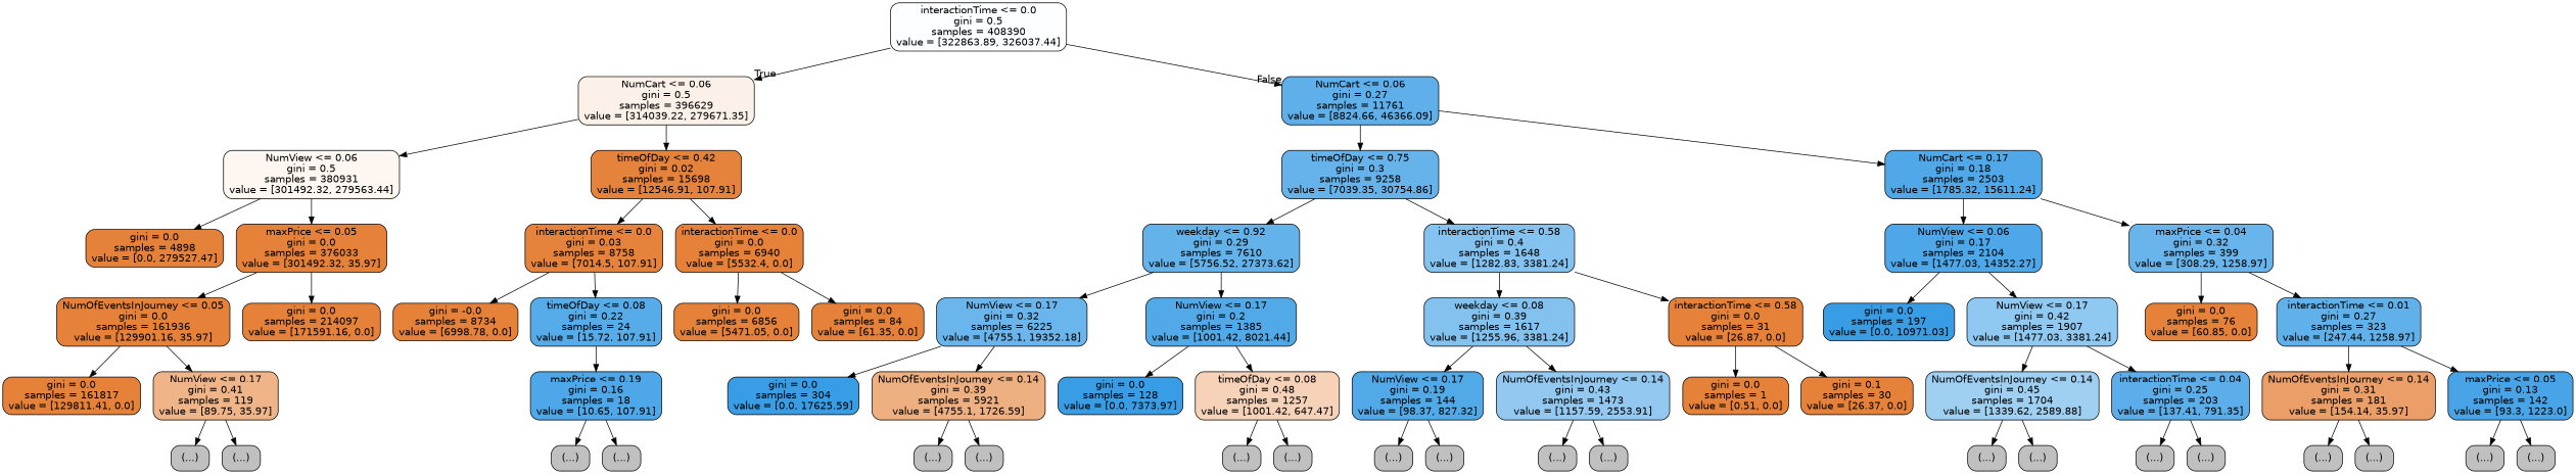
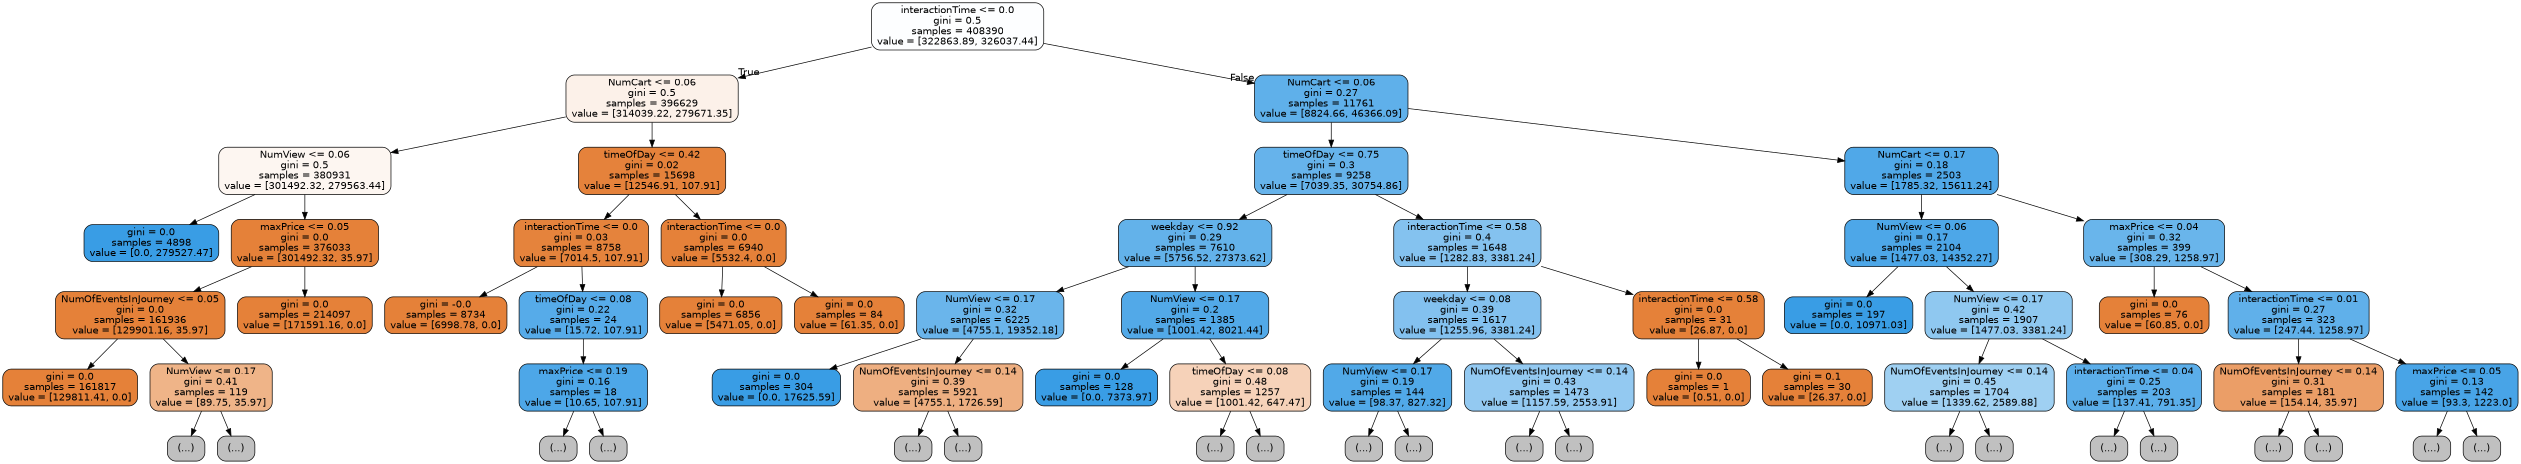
  digraph {
    node [color=black fillcolor="#C0C0C0" fontname=helvetica shape=box style="filled, rounded"]
    edge [fontname=helvetica]
    n1 [fillcolor="#fdfeff" label="interactionTime <= 0.0\ngini = 0.5\nsamples = 408390\nvalue = [322863.89, 326037.44]"]
    n2 [fillcolor="#fcf1e9" label="NumCart <= 0.06\ngini = 0.5\nsamples = 396629\nvalue = [314039.22, 279671.35]"]
    n3 [fillcolor="#5fb0ea" label="NumCart <= 0.06\ngini = 0.27\nsamples = 11761\nvalue = [8824.66, 46366.09]"]
    n4 [fillcolor="#fdf6f1" label="NumView <= 0.06\ngini = 0.5\nsamples = 380931\nvalue = [301492.32, 279563.44]"]
    n5 [fillcolor="#e5823b" label="timeOfDay <= 0.42\ngini = 0.02\nsamples = 15698\nvalue = [12546.91, 107.91]"]
    n6 [fillcolor="#66b3eb" label="timeOfDay <= 0.75\ngini = 0.3\nsamples = 9258\nvalue = [7039.35, 30754.86]"]
    n7 [fillcolor="#50a8e8" label="NumCart <= 0.17\ngini = 0.18\nsamples = 2503\nvalue = [1785.32, 15611.24]"]
-   n8 [fillcolor="#e58139" label="gini = 0.0\nsamples = 4898\nvalue = [0.0, 279527.47]"]
+   n8 [fillcolor="#399de5" label="gini = 0.0\nsamples = 4898\nvalue = [0.0, 279527.47]"]
    n9 [fillcolor="#e58139" label="maxPrice <= 0.05\ngini = 0.0\nsamples = 376033\nvalue = [301492.32, 35.97]"]
    n10 [fillcolor="#e5833c" label="interactionTime <= 0.0\ngini = 0.03\nsamples = 8758\nvalue = [7014.5, 107.91]"]
    n11 [fillcolor="#e58139" label="interactionTime <= 0.0\ngini = 0.0\nsamples = 6940\nvalue = [5532.4, 0.0]"]
    n12 [fillcolor="#e58139" label="NumOfEventsInJourney <= 0.05\ngini = 0.0\nsamples = 161936\nvalue = [129901.16, 35.97]"]
    n13 [fillcolor="#e58139" label="gini = 0.0\nsamples = 214097\nvalue = [171591.16, 0.0]"]
    n14 [fillcolor="#e58139" label="gini = 0.0\nsamples = 161817\nvalue = [129811.41, 0.0]"]
    n15 [fillcolor="#efb488" label="NumView <= 0.17\ngini = 0.41\nsamples = 119\nvalue = [89.75, 35.97]"]
    n16 [label="(...)"]
    n17 [label="(...)"]
    n18 [fillcolor="#e58139" label="gini = -0.0\nsamples = 8734\nvalue = [6998.78, 0.0]"]
    n19 [fillcolor="#56abe9" label="timeOfDay <= 0.08\ngini = 0.22\nsamples = 24\nvalue = [15.72, 107.91]"]
    n20 [fillcolor="#e58139" label="gini = 0.0\nsamples = 6856\nvalue = [5471.05, 0.0]"]
    n21 [fillcolor="#e58139" label="gini = 0.0\nsamples = 84\nvalue = [61.35, 0.0]"]
    n22 [fillcolor="#4da7e8" label="maxPrice <= 0.19\ngini = 0.16\nsamples = 18\nvalue = [10.65, 107.91]"]
    n23 [label="(...)"]
    n24 [label="(...)"]
    n25 [fillcolor="#63b2ea" label="weekday <= 0.92\ngini = 0.29\nsamples = 7610\nvalue = [5756.52, 27373.62]"]
    n26 [fillcolor="#84c2ef" label="interactionTime <= 0.58\ngini = 0.4\nsamples = 1648\nvalue = [1282.83, 3381.24]"]
    n27 [fillcolor="#4da7e8" label="NumView <= 0.06\ngini = 0.17\nsamples = 2104\nvalue = [1477.03, 14352.27]"]
    n28 [fillcolor="#69b5eb" label="maxPrice <= 0.04\ngini = 0.32\nsamples = 399\nvalue = [308.29, 1258.97]"]
    n29 [fillcolor="#6ab5eb" label="NumView <= 0.17\ngini = 0.32\nsamples = 6225\nvalue = [4755.1, 19352.18]"]
    n30 [fillcolor="#52a9e8" label="NumView <= 0.17\ngini = 0.2\nsamples = 1385\nvalue = [1001.42, 8021.44]"]
    n31 [fillcolor="#83c1ef" label="weekday <= 0.08\ngini = 0.39\nsamples = 1617\nvalue = [1255.96, 3381.24]"]
    n32 [fillcolor="#e58139" label="interactionTime <= 0.58\ngini = 0.0\nsamples = 31\nvalue = [26.87, 0.0]"]
    n33 [fillcolor="#399de5" label="gini = 0.0\nsamples = 304\nvalue = [0.0, 17625.59]"]
    n34 [fillcolor="#eeaf81" label="NumOfEventsInJourney <= 0.14\ngini = 0.39\nsamples = 5921\nvalue = [4755.1, 1726.59]"]
    n35 [fillcolor="#399de5" label="gini = 0.0\nsamples = 128\nvalue = [0.0, 7373.97]"]
    n36 [fillcolor="#f6d2b9" label="timeOfDay <= 0.08\ngini = 0.48\nsamples = 1257\nvalue = [1001.42, 647.47]"]
    n37 [label="(...)"]
    n38 [label="(...)"]
    n39 [label="(...)"]
    n40 [label="(...)"]
    n41 [fillcolor="#51a9e8" label="NumView <= 0.17\ngini = 0.19\nsamples = 144\nvalue = [98.37, 827.32]"]
    n42 [fillcolor="#93c9f1" label="NumOfEventsInJourney <= 0.14\ngini = 0.43\nsamples = 1473\nvalue = [1157.59, 2553.91]"]
    n43 [fillcolor="#e58139" label="gini = 0.0\nsamples = 1\nvalue = [0.51, 0.0]"]
    n44 [fillcolor="#e58139" label="gini = 0.1\nsamples = 30\nvalue = [26.37, 0.0]"]
    n45 [label="(...)"]
    n46 [label="(...)"]
    n47 [label="(...)"]
    n48 [label="(...)"]
    n49 [fillcolor="#399de5" label="gini = 0.0\nsamples = 197\nvalue = [0.0, 10971.03]"]
    n50 [fillcolor="#8fc8f0" label="NumView <= 0.17\ngini = 0.42\nsamples = 1907\nvalue = [1477.03, 3381.24]"]
    n51 [fillcolor="#e58139" label="gini = 0.0\nsamples = 76\nvalue = [60.85, 0.0]"]
    n52 [fillcolor="#60b0ea" label="interactionTime <= 0.01\ngini = 0.27\nsamples = 323\nvalue = [247.44, 1258.97]"]
    n53 [fillcolor="#9fd0f2" label="NumOfEventsInJourney <= 0.14\ngini = 0.45\nsamples = 1704\nvalue = [1339.62, 2589.88]"]
    n54 [fillcolor="#5baeea" label="interactionTime <= 0.04\ngini = 0.25\nsamples = 203\nvalue = [137.41, 791.35]"]
    n55 [label="(...)"]
    n56 [label="(...)"]
    n57 [label="(...)"]
    n58 [label="(...)"]
    n59 [fillcolor="#eb9e67" label="NumOfEventsInJourney <= 0.14\ngini = 0.31\nsamples = 181\nvalue = [154.14, 35.97]"]
    n60 [fillcolor="#48a4e7" label="maxPrice <= 0.05\ngini = 0.13\nsamples = 142\nvalue = [93.3, 1223.0]"]
    n61 [label="(...)"]
    n62 [label="(...)"]
    n63 [label="(...)"]
    n64 [label="(...)"]
    n1 -> n2 [headlabel=True labelangle=45 labeldistance=2.5]
    n1 -> n3 [headlabel=False labelangle=-45 labeldistance=2.5]
    n2 -> n4
    n2 -> n5
    n3 -> n6
    n3 -> n7
    n4 -> n8
    n4 -> n9
    n5 -> n10
    n5 -> n11
    n6 -> n25
    n6 -> n26
    n7 -> n27
    n7 -> n28
    n9 -> n12
    n9 -> n13
    n10 -> n18
    n10 -> n19
    n11 -> n20
    n11 -> n21
    n12 -> n14
    n12 -> n15
    n15 -> n16
    n15 -> n17
    n19 -> n22
    n22 -> n23
    n22 -> n24
    n25 -> n29
    n25 -> n30
    n26 -> n31
    n26 -> n32
    n27 -> n49
    n27 -> n50
    n28 -> n51
    n28 -> n52
    n29 -> n33
    n29 -> n34
    n30 -> n35
    n30 -> n36
    n31 -> n41
    n31 -> n42
    n32 -> n43
    n32 -> n44
    n34 -> n37
    n34 -> n38
    n36 -> n39
    n36 -> n40
    n41 -> n45
    n41 -> n46
    n42 -> n47
    n42 -> n48
    n50 -> n53
    n50 -> n54
    n52 -> n59
    n52 -> n60
    n53 -> n55
    n53 -> n56
    n54 -> n57
    n54 -> n58
    n59 -> n61
    n59 -> n62
    n60 -> n63
    n60 -> n64
  }
